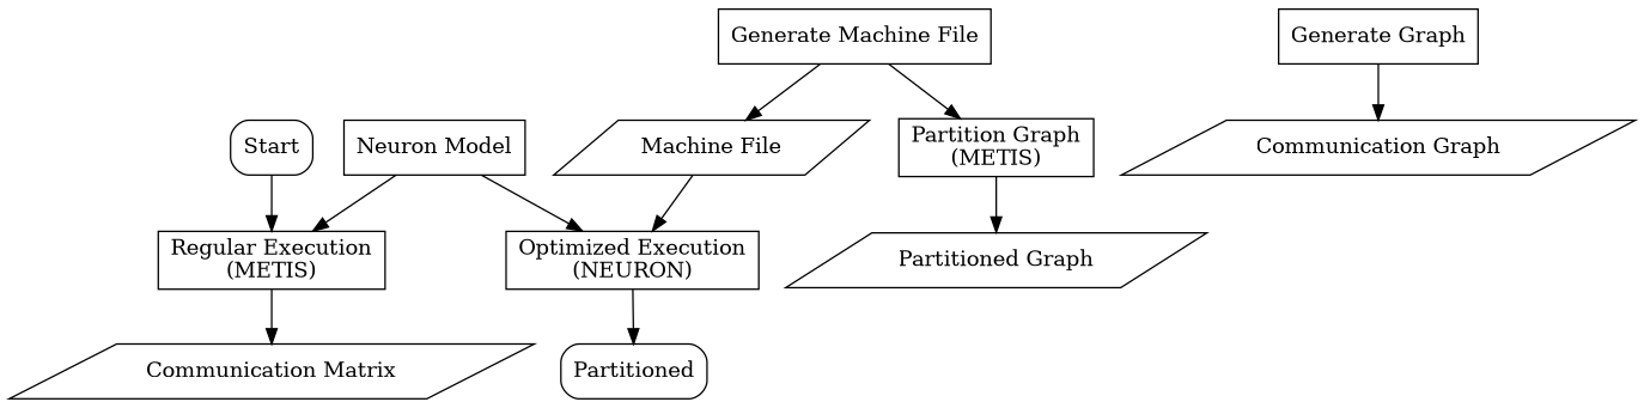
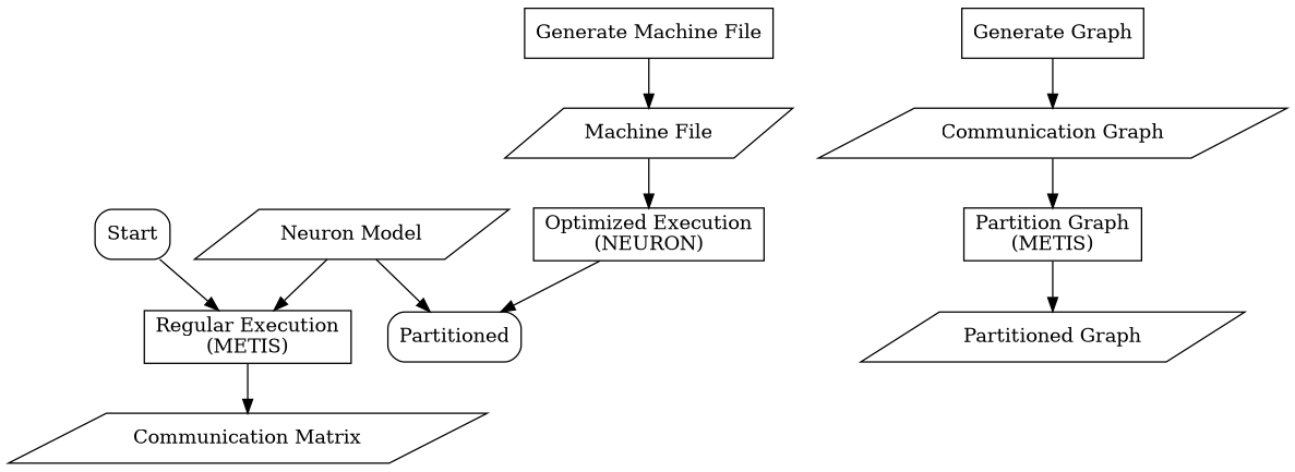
  digraph {
    node [shape=rectangle]
    n1 [label=Start shape=box style=rounded]
    n2 [label="Regular Execution\n(METIS)"]
    n3 [label="Communication Matrix" shape=parallelogram]
    n4 [label=Partitioned shape=box style=rounded]
    n5 [label="Generate Graph"]
    n6 [label="Communication Graph" shape=parallelogram]
    n7 [label="Partition Graph\n(METIS)"]
    n8 [label="Partitioned Graph" shape=parallelogram]
    n9 [label="Generate Machine File"]
    n10 [label="Machine File" shape=parallelogram]
    n11 [label="Optimized Execution\n(NEURON)"]
-   n12 [label="Neuron Model" shape=box]
+   n12 [label="Neuron Model" shape=parallelogram]
    n1 -> n2
    n2 -> n3
    n5 -> n6
-   n9 -> n7
+   n6 -> n7
    n7 -> n8
    n9 -> n10
    n10 -> n11
    n11 -> n4
    n12 -> n2
-   n12 -> n11
+   n12 -> n4
  }
